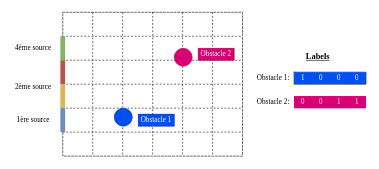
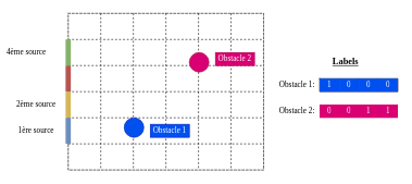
  <mxCell id="0" />
  <mxCell id="1" parent="0" />
  <mxCell id="2" value="" style="shape=table;html=1;whiteSpace=wrap;startSize=0;container=1;collapsible=0;childLayout=tableLayout;dashed=1;" vertex="1" parent="1"><mxGeometry x="104" y="20" width="300" height="240" as="geometry" /></mxCell>
  <mxCell id="3" value="" style="shape=partialRectangle;html=1;whiteSpace=wrap;collapsible=0;dropTarget=0;pointerEvents=0;fillColor=none;top=0;left=0;bottom=0;right=0;points=[[0,0.5],[1,0.5]];portConstraint=eastwest;" vertex="1" parent="2"><mxGeometry width="300" height="40" as="geometry" /></mxCell>
  <mxCell id="4" value="" style="shape=partialRectangle;html=1;whiteSpace=wrap;connectable=0;overflow=hidden;fillColor=none;top=0;left=0;bottom=0;right=0;" vertex="1" parent="3"><mxGeometry width="50" height="40" as="geometry" /></mxCell>
  <mxCell id="5" value="" style="shape=partialRectangle;html=1;whiteSpace=wrap;connectable=0;overflow=hidden;fillColor=none;top=0;left=0;bottom=0;right=0;" vertex="1" parent="3"><mxGeometry x="50" width="50" height="40" as="geometry" /></mxCell>
  <mxCell id="6" value="" style="shape=partialRectangle;html=1;whiteSpace=wrap;connectable=0;overflow=hidden;fillColor=none;top=0;left=0;bottom=0;right=0;" vertex="1" parent="3"><mxGeometry x="100" width="50" height="40" as="geometry" /></mxCell>
  <mxCell id="7" value="" style="shape=partialRectangle;html=1;whiteSpace=wrap;connectable=0;overflow=hidden;fillColor=none;top=0;left=0;bottom=0;right=0;" vertex="1" parent="3"><mxGeometry x="150" width="50" height="40" as="geometry" /></mxCell>
  <mxCell id="8" value="" style="shape=partialRectangle;html=1;whiteSpace=wrap;connectable=0;overflow=hidden;fillColor=none;top=0;left=0;bottom=0;right=0;" vertex="1" parent="3"><mxGeometry x="200" width="50" height="40" as="geometry" /></mxCell>
  <mxCell id="9" value="" style="shape=partialRectangle;html=1;whiteSpace=wrap;connectable=0;overflow=hidden;fillColor=none;top=0;left=0;bottom=0;right=0;" vertex="1" parent="3"><mxGeometry x="250" width="50" height="40" as="geometry" /></mxCell>
  <mxCell id="10" value="" style="shape=partialRectangle;html=1;whiteSpace=wrap;collapsible=0;dropTarget=0;pointerEvents=0;fillColor=none;top=0;left=0;bottom=0;right=0;points=[[0,0.5],[1,0.5]];portConstraint=eastwest;" vertex="1" parent="2"><mxGeometry y="40" width="300" height="40" as="geometry" /></mxCell>
  <mxCell id="11" value="" style="shape=partialRectangle;html=1;whiteSpace=wrap;connectable=0;overflow=hidden;fillColor=none;top=0;left=0;bottom=0;right=0;dashed=1;" vertex="1" parent="10"><mxGeometry width="50" height="40" as="geometry" /></mxCell>
  <mxCell id="12" value="" style="shape=partialRectangle;html=1;whiteSpace=wrap;connectable=0;overflow=hidden;fillColor=none;top=0;left=0;bottom=0;right=0;dashed=1;" vertex="1" parent="10"><mxGeometry x="50" width="50" height="40" as="geometry" /></mxCell>
  <mxCell id="13" value="" style="shape=partialRectangle;html=1;whiteSpace=wrap;connectable=0;overflow=hidden;fillColor=none;top=0;left=0;bottom=0;right=0;dashed=1;" vertex="1" parent="10"><mxGeometry x="100" width="50" height="40" as="geometry" /></mxCell>
  <mxCell id="14" value="" style="shape=partialRectangle;html=1;whiteSpace=wrap;connectable=0;overflow=hidden;fillColor=none;top=0;left=0;bottom=0;right=0;dashed=1;" vertex="1" parent="10"><mxGeometry x="150" width="50" height="40" as="geometry" /></mxCell>
  <mxCell id="15" value="" style="shape=partialRectangle;html=1;whiteSpace=wrap;connectable=0;overflow=hidden;fillColor=none;top=0;left=0;bottom=0;right=0;dashed=1;" vertex="1" parent="10"><mxGeometry x="200" width="50" height="40" as="geometry" /></mxCell>
  <mxCell id="16" value="" style="shape=partialRectangle;html=1;whiteSpace=wrap;connectable=0;overflow=hidden;fillColor=none;top=0;left=0;bottom=0;right=0;dashed=1;dashPattern=1 4;" vertex="1" parent="10"><mxGeometry x="250" width="50" height="40" as="geometry" /></mxCell>
  <mxCell id="17" value="" style="shape=partialRectangle;html=1;whiteSpace=wrap;collapsible=0;dropTarget=0;pointerEvents=0;fillColor=none;top=0;left=0;bottom=0;right=0;points=[[0,0.5],[1,0.5]];portConstraint=eastwest;" vertex="1" parent="2"><mxGeometry y="80" width="300" height="40" as="geometry" /></mxCell>
  <mxCell id="18" value="" style="shape=partialRectangle;html=1;whiteSpace=wrap;connectable=0;overflow=hidden;fillColor=none;top=0;left=0;bottom=0;right=0;dashed=1;" vertex="1" parent="17"><mxGeometry width="50" height="40" as="geometry" /></mxCell>
  <mxCell id="19" value="" style="shape=partialRectangle;html=1;whiteSpace=wrap;connectable=0;overflow=hidden;fillColor=none;top=0;left=0;bottom=0;right=0;dashed=1;" vertex="1" parent="17"><mxGeometry x="50" width="50" height="40" as="geometry" /></mxCell>
  <mxCell id="20" value="" style="shape=partialRectangle;html=1;whiteSpace=wrap;connectable=0;overflow=hidden;fillColor=none;top=0;left=0;bottom=0;right=0;dashed=1;" vertex="1" parent="17"><mxGeometry x="100" width="50" height="40" as="geometry" /></mxCell>
  <mxCell id="21" value="" style="shape=partialRectangle;html=1;whiteSpace=wrap;connectable=0;overflow=hidden;fillColor=none;top=0;left=0;bottom=0;right=0;dashed=1;" vertex="1" parent="17"><mxGeometry x="150" width="50" height="40" as="geometry" /></mxCell>
  <mxCell id="22" value="" style="shape=partialRectangle;html=1;whiteSpace=wrap;connectable=0;overflow=hidden;fillColor=none;top=0;left=0;bottom=0;right=0;dashed=1;" vertex="1" parent="17"><mxGeometry x="200" width="50" height="40" as="geometry" /></mxCell>
  <mxCell id="23" value="" style="shape=partialRectangle;html=1;whiteSpace=wrap;connectable=0;overflow=hidden;fillColor=none;top=0;left=0;bottom=0;right=0;" vertex="1" parent="17"><mxGeometry x="250" width="50" height="40" as="geometry" /></mxCell>
  <mxCell id="24" value="" style="shape=partialRectangle;html=1;whiteSpace=wrap;collapsible=0;dropTarget=0;pointerEvents=0;fillColor=none;top=0;left=0;bottom=0;right=0;points=[[0,0.5],[1,0.5]];portConstraint=eastwest;" vertex="1" parent="2"><mxGeometry y="120" width="300" height="40" as="geometry" /></mxCell>
  <mxCell id="25" value="" style="shape=partialRectangle;html=1;whiteSpace=wrap;connectable=0;overflow=hidden;fillColor=none;top=0;left=0;bottom=0;right=0;dashed=1;" vertex="1" parent="24"><mxGeometry width="50" height="40" as="geometry" /></mxCell>
  <mxCell id="26" value="" style="shape=partialRectangle;html=1;whiteSpace=wrap;connectable=0;overflow=hidden;fillColor=none;top=0;left=0;bottom=0;right=0;dashed=1;" vertex="1" parent="24"><mxGeometry x="50" width="50" height="40" as="geometry" /></mxCell>
  <mxCell id="27" value="" style="shape=partialRectangle;html=1;whiteSpace=wrap;connectable=0;overflow=hidden;fillColor=none;top=0;left=0;bottom=0;right=0;dashed=1;" vertex="1" parent="24"><mxGeometry x="100" width="50" height="40" as="geometry" /></mxCell>
  <mxCell id="28" value="" style="shape=partialRectangle;html=1;whiteSpace=wrap;connectable=0;overflow=hidden;fillColor=none;top=0;left=0;bottom=0;right=0;dashed=1;" vertex="1" parent="24"><mxGeometry x="150" width="50" height="40" as="geometry" /></mxCell>
  <mxCell id="29" value="" style="shape=partialRectangle;html=1;whiteSpace=wrap;connectable=0;overflow=hidden;fillColor=none;top=0;left=0;bottom=0;right=0;dashed=1;" vertex="1" parent="24"><mxGeometry x="200" width="50" height="40" as="geometry" /></mxCell>
  <mxCell id="30" value="" style="shape=partialRectangle;html=1;whiteSpace=wrap;connectable=0;overflow=hidden;fillColor=none;top=0;left=0;bottom=0;right=0;" vertex="1" parent="24"><mxGeometry x="250" width="50" height="40" as="geometry" /></mxCell>
  <mxCell id="31" value="" style="shape=partialRectangle;html=1;whiteSpace=wrap;collapsible=0;dropTarget=0;pointerEvents=0;fillColor=none;top=0;left=0;bottom=0;right=0;points=[[0,0.5],[1,0.5]];portConstraint=eastwest;" vertex="1" parent="2"><mxGeometry y="160" width="300" height="40" as="geometry" /></mxCell>
  <mxCell id="32" value="" style="shape=partialRectangle;html=1;whiteSpace=wrap;connectable=0;overflow=hidden;fillColor=none;top=0;left=0;bottom=0;right=0;dashed=1;" vertex="1" parent="31"><mxGeometry width="50" height="40" as="geometry" /></mxCell>
  <mxCell id="33" value="" style="shape=partialRectangle;html=1;whiteSpace=wrap;connectable=0;overflow=hidden;fillColor=none;top=0;left=0;bottom=0;right=0;dashed=1;" vertex="1" parent="31"><mxGeometry x="50" width="50" height="40" as="geometry" /></mxCell>
  <mxCell id="34" value="" style="shape=partialRectangle;html=1;whiteSpace=wrap;connectable=0;overflow=hidden;fillColor=none;top=0;left=0;bottom=0;right=0;dashed=1;" vertex="1" parent="31"><mxGeometry x="100" width="50" height="40" as="geometry" /></mxCell>
  <mxCell id="35" value="" style="shape=partialRectangle;html=1;whiteSpace=wrap;connectable=0;overflow=hidden;fillColor=none;top=0;left=0;bottom=0;right=0;dashed=1;" vertex="1" parent="31"><mxGeometry x="150" width="50" height="40" as="geometry" /></mxCell>
  <mxCell id="36" value="" style="shape=partialRectangle;html=1;whiteSpace=wrap;connectable=0;overflow=hidden;fillColor=none;top=0;left=0;bottom=0;right=0;dashed=1;" vertex="1" parent="31"><mxGeometry x="200" width="50" height="40" as="geometry" /></mxCell>
  <mxCell id="37" value="" style="shape=partialRectangle;html=1;whiteSpace=wrap;connectable=0;overflow=hidden;fillColor=none;top=0;left=0;bottom=0;right=0;" vertex="1" parent="31"><mxGeometry x="250" width="50" height="40" as="geometry" /></mxCell>
  <mxCell id="38" value="" style="shape=partialRectangle;html=1;whiteSpace=wrap;collapsible=0;dropTarget=0;pointerEvents=0;fillColor=none;top=0;left=0;bottom=0;right=0;points=[[0,0.5],[1,0.5]];portConstraint=eastwest;" vertex="1" parent="2"><mxGeometry y="200" width="300" height="40" as="geometry" /></mxCell>
  <mxCell id="39" value="" style="shape=partialRectangle;html=1;whiteSpace=wrap;connectable=0;overflow=hidden;fillColor=none;top=0;left=0;bottom=0;right=0;" vertex="1" parent="38"><mxGeometry width="50" height="40" as="geometry" /></mxCell>
  <mxCell id="40" value="" style="shape=partialRectangle;html=1;whiteSpace=wrap;connectable=0;overflow=hidden;fillColor=none;top=0;left=0;bottom=0;right=0;" vertex="1" parent="38"><mxGeometry x="50" width="50" height="40" as="geometry" /></mxCell>
  <mxCell id="41" value="" style="shape=partialRectangle;html=1;whiteSpace=wrap;connectable=0;overflow=hidden;fillColor=none;top=0;left=0;bottom=0;right=0;" vertex="1" parent="38"><mxGeometry x="100" width="50" height="40" as="geometry" /></mxCell>
  <mxCell id="42" value="" style="shape=partialRectangle;html=1;whiteSpace=wrap;connectable=0;overflow=hidden;fillColor=none;top=0;left=0;bottom=0;right=0;" vertex="1" parent="38"><mxGeometry x="150" width="50" height="40" as="geometry" /></mxCell>
  <mxCell id="43" value="" style="shape=partialRectangle;html=1;whiteSpace=wrap;connectable=0;overflow=hidden;fillColor=none;top=0;left=0;bottom=0;right=0;" vertex="1" parent="38"><mxGeometry x="200" width="50" height="40" as="geometry" /></mxCell>
  <mxCell id="44" value="" style="shape=partialRectangle;html=1;whiteSpace=wrap;connectable=0;overflow=hidden;fillColor=none;top=0;left=0;bottom=0;right=0;" vertex="1" parent="38"><mxGeometry x="250" width="50" height="40" as="geometry" /></mxCell>
  <mxCell id="45" value="" style="endArrow=none;html=1;strokeWidth=8;fillColor=#f8cecc;strokeColor=#b85450;" edge="1" parent="1"><mxGeometry width="50" height="50" relative="1" as="geometry"><mxPoint x="104" y="140" as="sourcePoint" /><mxPoint x="104" y="100" as="targetPoint" /></mxGeometry></mxCell>
  <mxCell id="46" value="" style="endArrow=none;html=1;strokeWidth=8;fillColor=#fff2cc;strokeColor=#d6b656;" edge="1" parent="1"><mxGeometry width="50" height="50" relative="1" as="geometry"><mxPoint x="104" y="180" as="sourcePoint" /><mxPoint x="104" y="140" as="targetPoint" /></mxGeometry></mxCell>
  <mxCell id="47" value="" style="endArrow=none;html=1;strokeWidth=8;fillColor=#dae8fc;strokeColor=#6c8ebf;" edge="1" parent="1"><mxGeometry width="50" height="50" relative="1" as="geometry"><mxPoint x="104" y="220" as="sourcePoint" /><mxPoint x="104" y="180" as="targetPoint" /></mxGeometry></mxCell>
  <mxCell id="48" value="" style="endArrow=none;html=1;strokeWidth=8;fillColor=#d5e8d4;strokeColor=#82b366;" edge="1" parent="1"><mxGeometry width="50" height="50" relative="1" as="geometry"><mxPoint x="104" y="100" as="sourcePoint" /><mxPoint x="104" y="60" as="targetPoint" /></mxGeometry></mxCell>
  <mxCell id="49" value="" style="ellipse;whiteSpace=wrap;html=1;aspect=fixed;fillColor=#0050ef;strokeColor=#001DBC;fontColor=#ffffff;" vertex="1" parent="1"><mxGeometry x="190" y="180" width="30" height="30" as="geometry" /></mxCell>
  <mxCell id="50" value="" style="ellipse;whiteSpace=wrap;html=1;aspect=fixed;fillColor=#d80073;strokeColor=#A50040;fontColor=#ffffff;" vertex="1" parent="1"><mxGeometry x="290" y="80" width="30" height="30" as="geometry" /></mxCell>
  <mxCell id="51" value="&lt;font face=&quot;Iwona&quot;&gt;1ère source&lt;/font&gt;" style="text;html=1;strokeColor=none;fillColor=none;align=center;verticalAlign=middle;whiteSpace=wrap;rounded=0;" vertex="1" parent="1"><mxGeometry x="20" y="190" width="70" height="20" as="geometry" /></mxCell>
- <mxCell id="52" value="&lt;font face=&quot;Iwona&quot;&gt;2ème source&lt;/font&gt;" style="text;html=1;strokeColor=none;fillColor=none;align=center;verticalAlign=middle;whiteSpace=wrap;rounded=0;" vertex="1" parent="1"><mxGeometry x="20" y="135" width="70" height="20" as="geometry" /></mxCell>
- <mxCell id="53" value="&lt;font face=&quot;Iwona&quot;&gt;4ème source&lt;/font&gt;" style="text;html=1;strokeColor=none;fillColor=none;align=center;verticalAlign=middle;whiteSpace=wrap;rounded=0;" vertex="1" parent="1"><mxGeometry x="20" y="70" width="70" height="20" as="geometry" /></mxCell>
+ <mxCell id="52" value="&lt;font face=&quot;Iwona&quot;&gt;2ème source&lt;/font&gt;" style="text;html=1;strokeColor=none;fillColor=none;align=center;verticalAlign=middle;whiteSpace=wrap;rounded=0;" vertex="1" parent="1"><mxGeometry x="20" y="150" width="70" height="20" as="geometry" /></mxCell>
+ <mxCell id="53" value="&lt;font face=&quot;Iwona&quot;&gt;4ème source&lt;/font&gt;" style="text;html=1;strokeColor=none;fillColor=none;align=center;verticalAlign=middle;whiteSpace=wrap;rounded=0;" vertex="1" parent="1"><mxGeometry x="5" y="70" width="70" height="20" as="geometry" /></mxCell>
  <mxCell id="54" value="" style="shape=partialRectangle;html=1;whiteSpace=wrap;collapsible=0;dropTarget=0;pointerEvents=0;fillColor=#d80073;top=0;left=0;bottom=0;right=0;points=[[0,0.5],[1,0.5]];portConstraint=eastwest;strokeColor=#A50040;fontColor=#ffffff;" vertex="1" parent="1"><mxGeometry x="490" y="160" width="120" height="20" as="geometry" /></mxCell>
  <mxCell id="55" value="&lt;font face=&quot;Iwona&quot;&gt;0&lt;/font&gt;" style="shape=partialRectangle;html=1;whiteSpace=wrap;connectable=0;overflow=hidden;fillColor=#d80073;top=0;left=0;bottom=0;right=0;strokeColor=#A50040;fontColor=#ffffff;" vertex="1" parent="54"><mxGeometry width="30" height="20" as="geometry" /></mxCell>
  <mxCell id="56" value="&lt;font face=&quot;Iwona&quot;&gt;0&lt;/font&gt;" style="shape=partialRectangle;html=1;whiteSpace=wrap;connectable=0;overflow=hidden;fillColor=#d80073;top=0;left=0;bottom=0;right=0;strokeColor=#A50040;fontColor=#ffffff;" vertex="1" parent="54"><mxGeometry x="30" width="30" height="20" as="geometry" /></mxCell>
  <mxCell id="57" value="&lt;font face=&quot;Iwona&quot;&gt;1&lt;/font&gt;" style="shape=partialRectangle;html=1;whiteSpace=wrap;connectable=0;overflow=hidden;fillColor=#d80073;top=0;left=0;bottom=0;right=0;strokeColor=#A50040;fontColor=#ffffff;" vertex="1" parent="54"><mxGeometry x="60" width="30" height="20" as="geometry" /></mxCell>
  <mxCell id="58" value="&lt;font face=&quot;Iwona&quot;&gt;1&lt;/font&gt;" style="shape=partialRectangle;html=1;whiteSpace=wrap;connectable=0;overflow=hidden;fillColor=#d80073;top=0;left=0;bottom=0;right=0;strokeColor=#A50040;fontColor=#ffffff;" vertex="1" parent="54"><mxGeometry x="90" width="30" height="20" as="geometry" /></mxCell>
  <mxCell id="59" value="&lt;font face=&quot;Iwona&quot;&gt;Obstacle 1&lt;/font&gt;" style="text;html=1;strokeColor=#001DBC;fillColor=#0050ef;align=center;verticalAlign=middle;whiteSpace=wrap;rounded=0;fontColor=#ffffff;" vertex="1" parent="1"><mxGeometry x="230" y="190" width="60" height="20" as="geometry" /></mxCell>
  <mxCell id="60" value="&lt;font face=&quot;Iwona&quot;&gt;Obstacle 2&lt;/font&gt;" style="text;html=1;strokeColor=#A50040;fillColor=#d80073;align=center;verticalAlign=middle;whiteSpace=wrap;rounded=0;fontColor=#ffffff;" vertex="1" parent="1"><mxGeometry x="330" y="80" width="60" height="20" as="geometry" /></mxCell>
  <mxCell id="61" value="&lt;font face=&quot;Iwona&quot; style=&quot;font-size: 14px&quot;&gt;&lt;b&gt;&lt;u&gt;Labels&lt;/u&gt;&lt;/b&gt;&lt;/font&gt;" style="text;html=1;strokeColor=none;fillColor=none;align=center;verticalAlign=middle;whiteSpace=wrap;rounded=0;" vertex="1" parent="1"><mxGeometry x="510" y="85" width="40" height="20" as="geometry" /></mxCell>
  <mxCell id="62" value="&lt;font face=&quot;Iwona&quot;&gt;Obstacle 1:&lt;/font&gt;" style="text;html=1;align=center;verticalAlign=middle;resizable=0;points=[];autosize=1;" vertex="1" parent="1"><mxGeometry x="420" y="120" width="70" height="20" as="geometry" /></mxCell>
  <mxCell id="63" value="&lt;font face=&quot;Iwona&quot;&gt;Obstacle 2:&lt;/font&gt;" style="text;html=1;align=center;verticalAlign=middle;resizable=0;points=[];autosize=1;" vertex="1" parent="1"><mxGeometry x="420" y="160" width="70" height="20" as="geometry" /></mxCell>
  <mxCell id="64" value="" style="shape=table;html=1;whiteSpace=wrap;startSize=0;container=1;collapsible=0;childLayout=tableLayout;" vertex="1" parent="1"><mxGeometry x="490" y="120" width="120" height="20" as="geometry" /></mxCell>
  <mxCell id="65" value="" style="shape=partialRectangle;html=1;whiteSpace=wrap;collapsible=0;dropTarget=0;pointerEvents=0;fillColor=none;top=0;left=0;bottom=0;right=0;points=[[0,0.5],[1,0.5]];portConstraint=eastwest;" vertex="1" parent="64"><mxGeometry width="120" height="20" as="geometry" /></mxCell>
  <mxCell id="66" value="&lt;font face=&quot;Iwona&quot;&gt;1&lt;/font&gt;" style="shape=partialRectangle;html=1;whiteSpace=wrap;connectable=0;overflow=hidden;fillColor=#0050ef;top=0;left=0;bottom=0;right=0;strokeColor=#001DBC;fontColor=#ffffff;" vertex="1" parent="65"><mxGeometry width="30" height="20" as="geometry" /></mxCell>
  <mxCell id="67" value="&lt;font face=&quot;Iwona&quot;&gt;0&lt;/font&gt;" style="shape=partialRectangle;html=1;whiteSpace=wrap;connectable=0;overflow=hidden;fillColor=#0050ef;top=0;left=0;bottom=0;right=0;strokeColor=#001DBC;fontColor=#ffffff;" vertex="1" parent="65"><mxGeometry x="30" width="30" height="20" as="geometry" /></mxCell>
  <mxCell id="68" value="&lt;font face=&quot;Iwona&quot;&gt;0&lt;/font&gt;" style="shape=partialRectangle;html=1;whiteSpace=wrap;connectable=0;overflow=hidden;fillColor=#0050ef;top=0;left=0;bottom=0;right=0;strokeColor=#001DBC;fontColor=#ffffff;" vertex="1" parent="65"><mxGeometry x="60" width="30" height="20" as="geometry" /></mxCell>
  <mxCell id="69" value="&lt;font face=&quot;Iwona&quot;&gt;0&lt;/font&gt;" style="shape=partialRectangle;html=1;whiteSpace=wrap;connectable=0;overflow=hidden;fillColor=#0050ef;top=0;left=0;bottom=0;right=0;strokeColor=#001DBC;fontColor=#ffffff;" vertex="1" parent="65"><mxGeometry x="90" width="30" height="20" as="geometry" /></mxCell>
